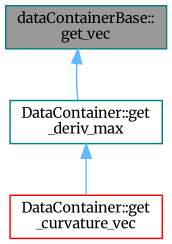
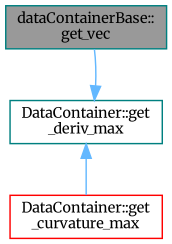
  digraph {
    fontname=Merriweather
    rankdir=TB
    node [color=teal fillcolor=white fontname=Merriweather fontsize=10 shape=box style=filled]
    edge [color=steelblue1 dir=back fontname=Merriweather fontsize=10 labelfontname=Helvetica labelfontsize=10 style=solid]
    n1 [fillcolor=grey60 fontcolor=black height=0.2 label="dataContainerBase::\lget_vec" width=0.4]
    n2 [height=0.2 label="DataContainer::get\l_deriv_max" width=0.4]
-   n3 [color=red height=0.2 label="DataContainer::get\l_curvature_vec" width=0.4]
-   n1 -> n2
+   n3 [color=red height=0.2 label="DataContainer::get\l_curvature_max" width=0.4]
+   n2 -> n1
    n2 -> n3
  }
